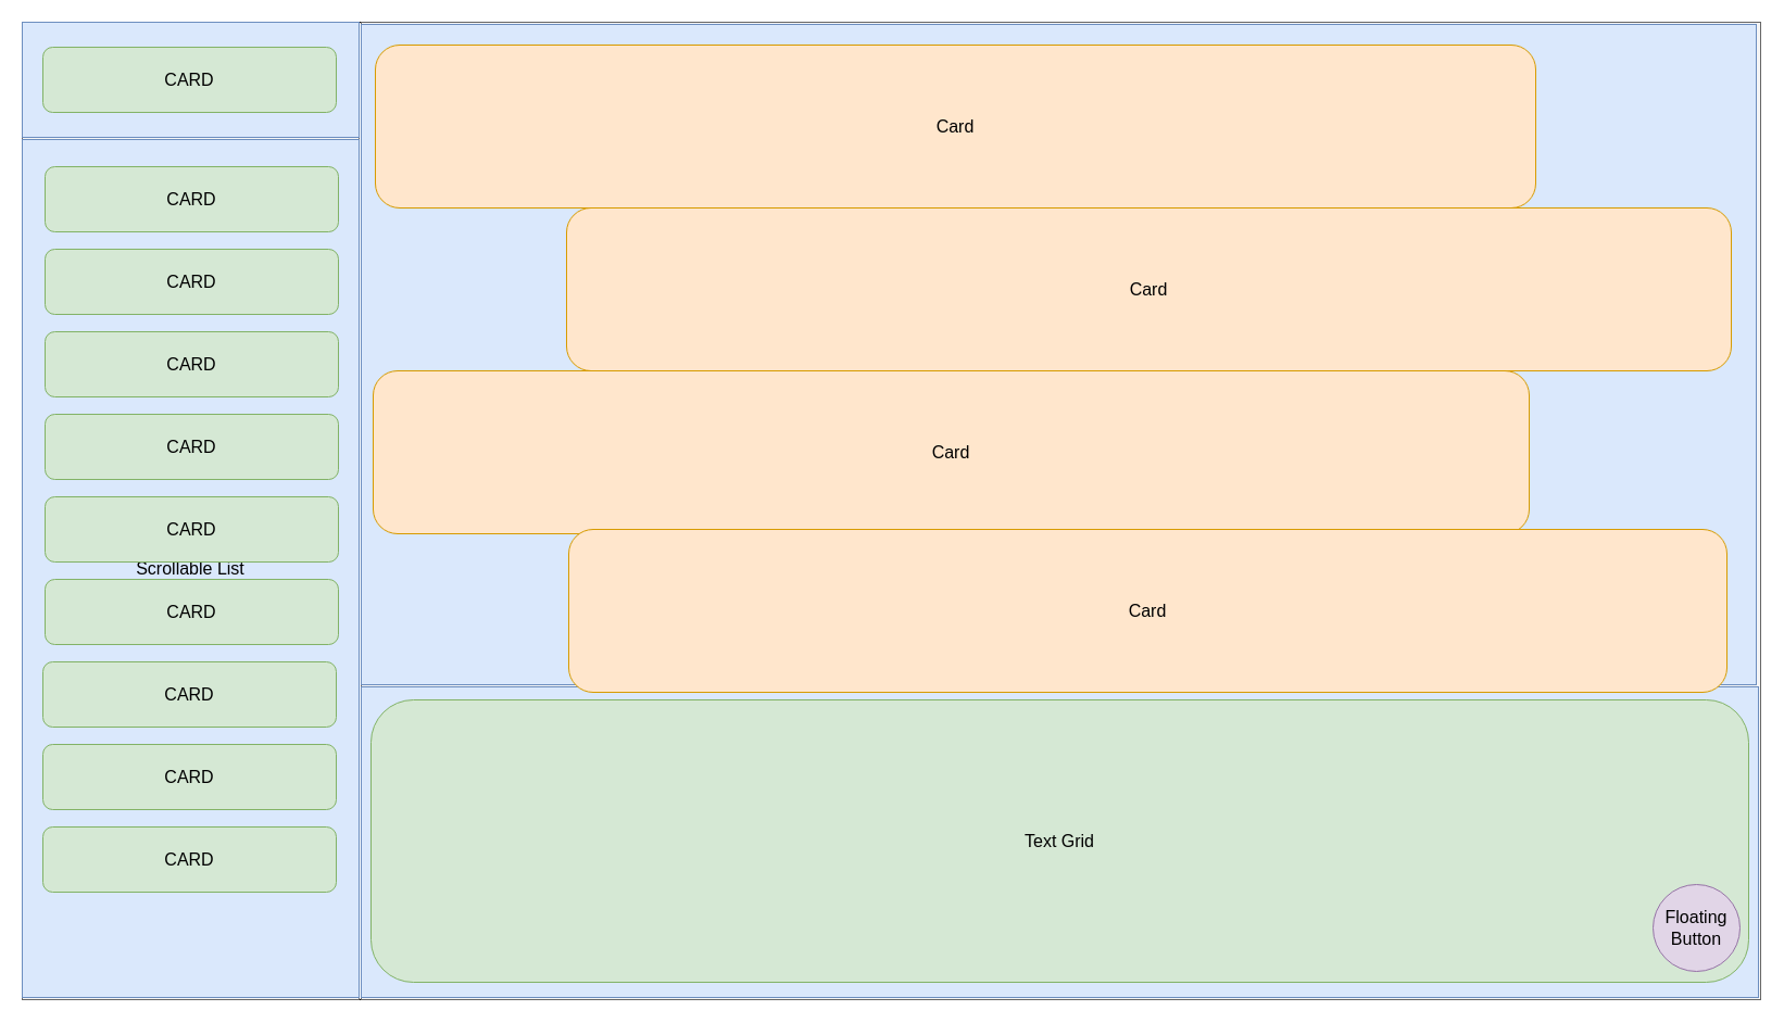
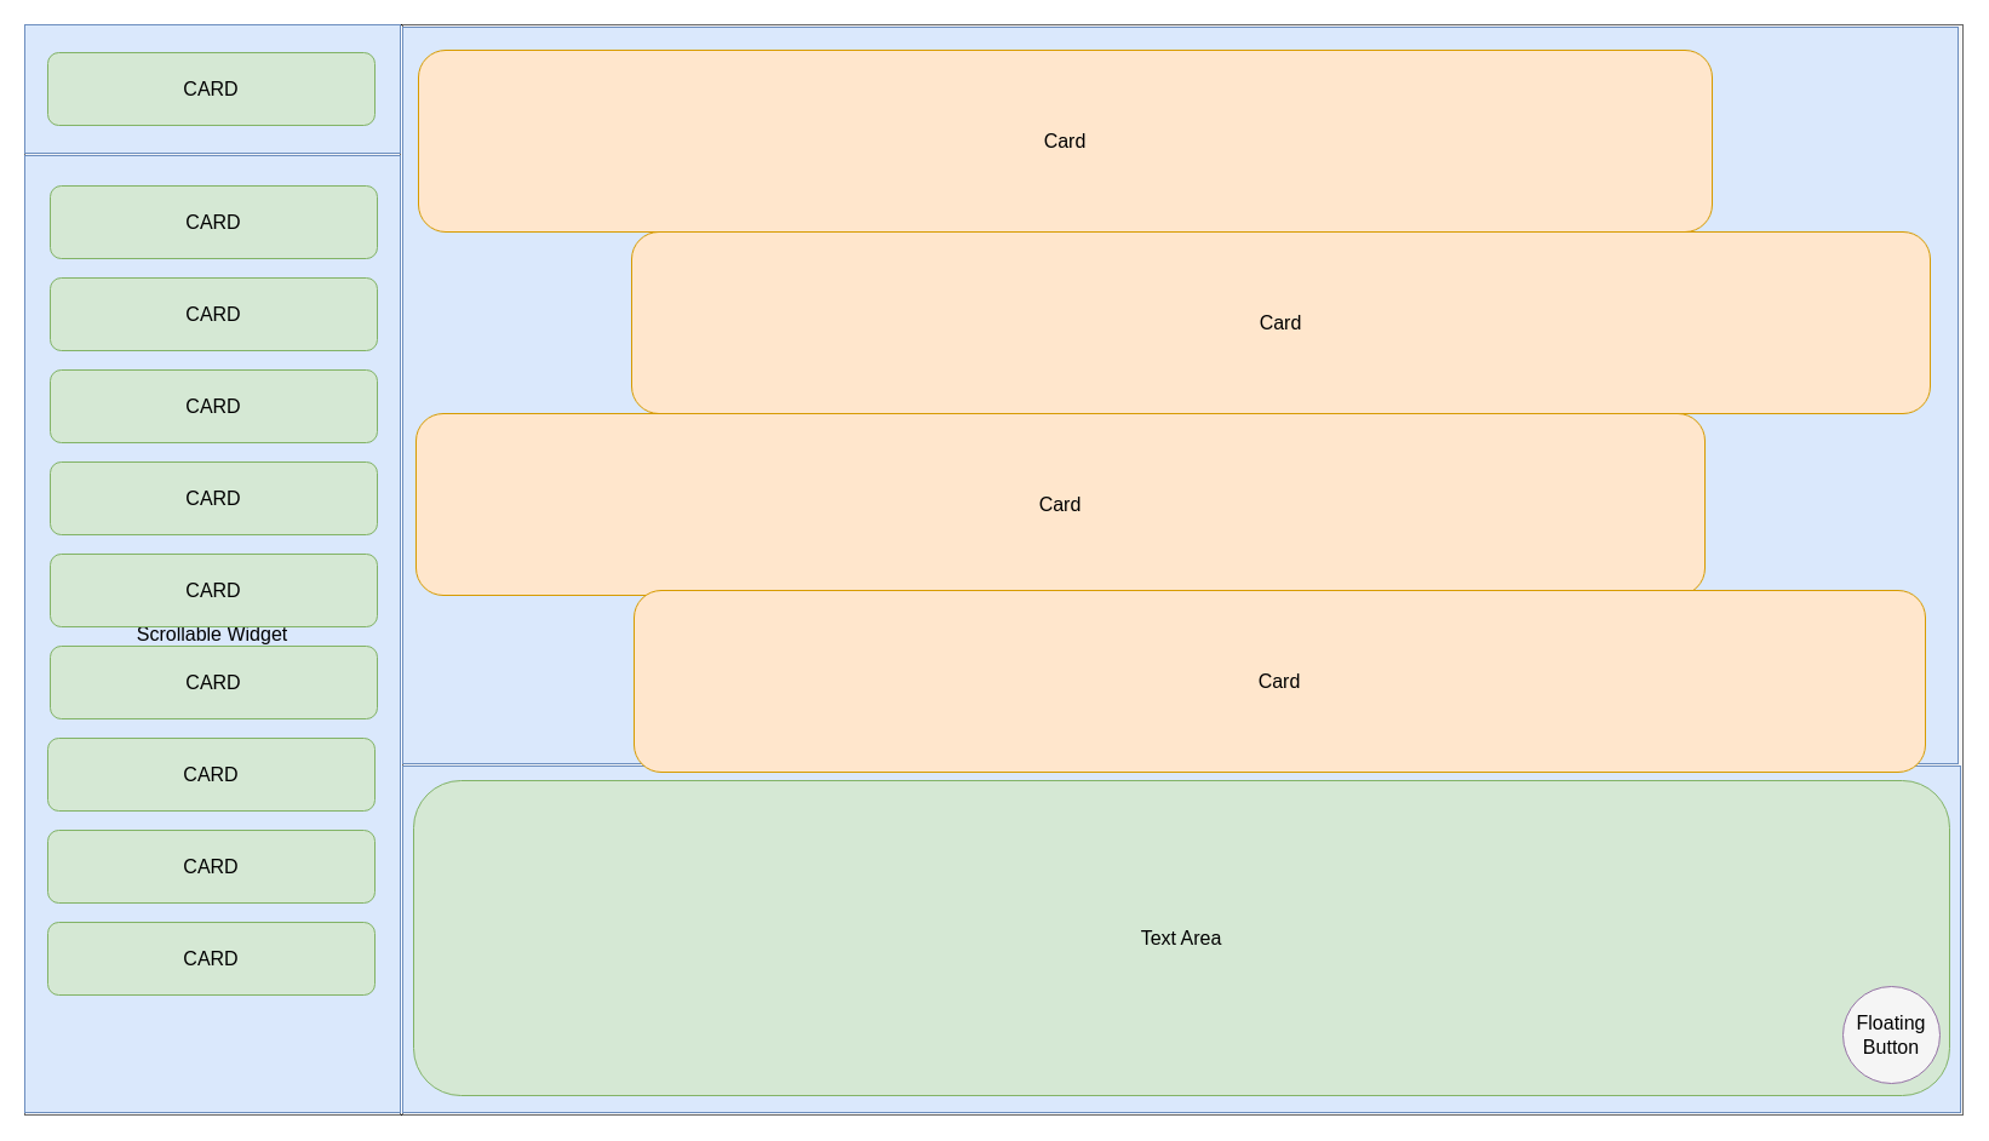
  <mxCell id="0" />
  <mxCell id="1" value="App Widget" style="locked=1;" parent="0" />
  <mxCell id="2" value="Grid" style="rounded=0;whiteSpace=wrap;html=1;fontSize=16;" vertex="1" parent="1"><mxGeometry width="1600" height="900" as="geometry" x="20" y="20" /></mxCell>
  <mxCell id="3" value="Screen Widgets" style="locked=1;" parent="0" />
  <mxCell id="4" value="Row" style="rounded=0;whiteSpace=wrap;html=1;fontSize=16;fillColor=#f5f5f5;fontColor=#333333;strokeColor=#666666;" vertex="1" parent="3"><mxGeometry width="310" height="900" as="geometry" x="20" y="20" /></mxCell>
  <mxCell id="5" value="Row" style="rounded=0;whiteSpace=wrap;html=1;fontSize=16;fillColor=#f5f5f5;fontColor=#333333;strokeColor=#666666;" vertex="1" parent="3"><mxGeometry x="332" width="1288" height="900" as="geometry" y="20" /></mxCell>
  <mxCell id="6" value="Zone Widgets" style="locked=1;" parent="0" />
  <mxCell id="7" value="Centered Item" style="rounded=0;whiteSpace=wrap;html=1;fontSize=16;fillColor=#dae8fc;strokeColor=#6c8ebf;" vertex="1" parent="6"><mxGeometry width="310" height="106" as="geometry" x="20" y="20" /></mxCell>
  <mxCell id="8" value="Column" style="rounded=0;whiteSpace=wrap;html=1;fontSize=16;fillColor=#dae8fc;strokeColor=#6c8ebf;" vertex="1" parent="6"><mxGeometry x="332" y="632" width="1286" height="286" as="geometry" /></mxCell>
  <mxCell id="9" value="SCROLLABLE GRID" style="rounded=0;whiteSpace=wrap;html=1;fontSize=16;fillColor=#dae8fc;strokeColor=#6c8ebf;" vertex="1" parent="6"><mxGeometry x="332" y="22" width="1284" height="608" as="geometry" /></mxCell>
- <mxCell id="10" value="Scrollable List" style="rounded=0;whiteSpace=wrap;html=1;fontSize=16;fillColor=#dae8fc;strokeColor=#6c8ebf;" vertex="1" parent="6"><mxGeometry y="128" width="310" height="790" as="geometry" x="20" /></mxCell>
+ <mxCell id="10" value="Scrollable Widget" style="rounded=0;whiteSpace=wrap;html=1;fontSize=16;fillColor=#dae8fc;strokeColor=#6c8ebf;" vertex="1" parent="6"><mxGeometry y="128" width="310" height="790" as="geometry" x="20" /></mxCell>
  <mxCell id="11" value="Sidebar Widgets" style="locked=1;" parent="0" />
  <mxCell id="12" value="CARD" style="rounded=1;whiteSpace=wrap;html=1;fontSize=16;fillColor=#d5e8d4;strokeColor=#82b366;" vertex="1" parent="11"><mxGeometry x="39" y="43" width="270" height="60" as="geometry" /></mxCell>
  <mxCell id="13" value="CARD" style="rounded=1;whiteSpace=wrap;html=1;fontSize=16;fillColor=#d5e8d4;strokeColor=#82b366;" vertex="1" parent="11"><mxGeometry x="41" y="153" width="270" height="60" as="geometry" /></mxCell>
  <mxCell id="14" value="CARD" style="rounded=1;whiteSpace=wrap;html=1;fontSize=16;fillColor=#d5e8d4;strokeColor=#82b366;" vertex="1" parent="11"><mxGeometry x="41" y="229" width="270" height="60" as="geometry" /></mxCell>
  <mxCell id="15" value="CARD" style="rounded=1;whiteSpace=wrap;html=1;fontSize=16;fillColor=#d5e8d4;strokeColor=#82b366;" vertex="1" parent="11"><mxGeometry x="41" y="305" width="270" height="60" as="geometry" /></mxCell>
  <mxCell id="16" value="CARD" style="rounded=1;whiteSpace=wrap;html=1;fontSize=16;fillColor=#d5e8d4;strokeColor=#82b366;" vertex="1" parent="11"><mxGeometry x="41" y="381" width="270" height="60" as="geometry" /></mxCell>
  <mxCell id="17" value="CARD" style="rounded=1;whiteSpace=wrap;html=1;fontSize=16;fillColor=#d5e8d4;strokeColor=#82b366;" vertex="1" parent="11"><mxGeometry x="41" y="457" width="270" height="60" as="geometry" /></mxCell>
  <mxCell id="18" value="CARD" style="rounded=1;whiteSpace=wrap;html=1;fontSize=16;fillColor=#d5e8d4;strokeColor=#82b366;" vertex="1" parent="11"><mxGeometry x="41" y="533" width="270" height="60" as="geometry" /></mxCell>
  <mxCell id="19" value="CARD" style="rounded=1;whiteSpace=wrap;html=1;fontSize=16;fillColor=#d5e8d4;strokeColor=#82b366;" vertex="1" parent="11"><mxGeometry x="39" y="609" width="270" height="60" as="geometry" /></mxCell>
  <mxCell id="20" value="CARD" style="rounded=1;whiteSpace=wrap;html=1;fontSize=16;fillColor=#d5e8d4;strokeColor=#82b366;" vertex="1" parent="11"><mxGeometry x="39" y="685" width="270" height="60" as="geometry" /></mxCell>
  <mxCell id="21" value="CARD" style="rounded=1;whiteSpace=wrap;html=1;fontSize=16;fillColor=#d5e8d4;strokeColor=#82b366;" vertex="1" parent="11"><mxGeometry x="39" y="761" width="270" height="60" as="geometry" /></mxCell>
  <mxCell id="22" value="ChatBox Widgets" style="locked=1;" parent="0" />
- <mxCell id="23" value="Text Grid" style="rounded=1;whiteSpace=wrap;html=1;fontSize=16;fillColor=#d5e8d4;strokeColor=#82b366;" vertex="1" parent="22"><mxGeometry x="341" y="644" width="1268" height="260" as="geometry" /></mxCell>
- <mxCell id="24" value="Floating&lt;br&gt;Button" style="ellipse;whiteSpace=wrap;html=1;aspect=fixed;fontSize=16;fillColor=#e1d5e7;strokeColor=#9673a6;" vertex="1" parent="22"><mxGeometry x="1521" y="814" width="80" height="80" as="geometry" /></mxCell>
+ <mxCell id="23" value="Text Area" style="rounded=1;whiteSpace=wrap;html=1;fontSize=16;fillColor=#d5e8d4;strokeColor=#82b366;" vertex="1" parent="22"><mxGeometry x="341" y="644" width="1268" height="260" as="geometry" /></mxCell>
+ <mxCell id="24" value="Floating&lt;br&gt;Button" style="ellipse;whiteSpace=wrap;html=1;aspect=fixed;fontSize=16;fillColor=#f5f5f5;strokeColor=#9673a6;" vertex="1" parent="22"><mxGeometry x="1521" y="814" width="80" height="80" as="geometry" /></mxCell>
  <mxCell id="25" value="Transcript Widgets" style="locked=1;" parent="0" />
  <mxCell id="26" value="Card" style="rounded=1;whiteSpace=wrap;html=1;fontSize=16;fillColor=#ffe6cc;strokeColor=#d79b00;" vertex="1" parent="25"><mxGeometry x="345" y="41" width="1068" height="150" as="geometry" /></mxCell>
  <mxCell id="27" value="Card" style="rounded=1;whiteSpace=wrap;html=1;fontSize=16;fillColor=#ffe6cc;strokeColor=#d79b00;" vertex="1" parent="25"><mxGeometry x="521" y="191" width="1072" height="150" as="geometry" /></mxCell>
  <mxCell id="28" value="Card" style="rounded=1;whiteSpace=wrap;html=1;fontSize=16;fillColor=#ffe6cc;strokeColor=#d79b00;" vertex="1" parent="25"><mxGeometry x="343" y="341" width="1064" height="150" as="geometry" /></mxCell>
  <mxCell id="29" value="Card" style="rounded=1;whiteSpace=wrap;html=1;fontSize=16;fillColor=#ffe6cc;strokeColor=#d79b00;" vertex="1" parent="25"><mxGeometry x="523" y="487" width="1066" height="150" as="geometry" /></mxCell>
